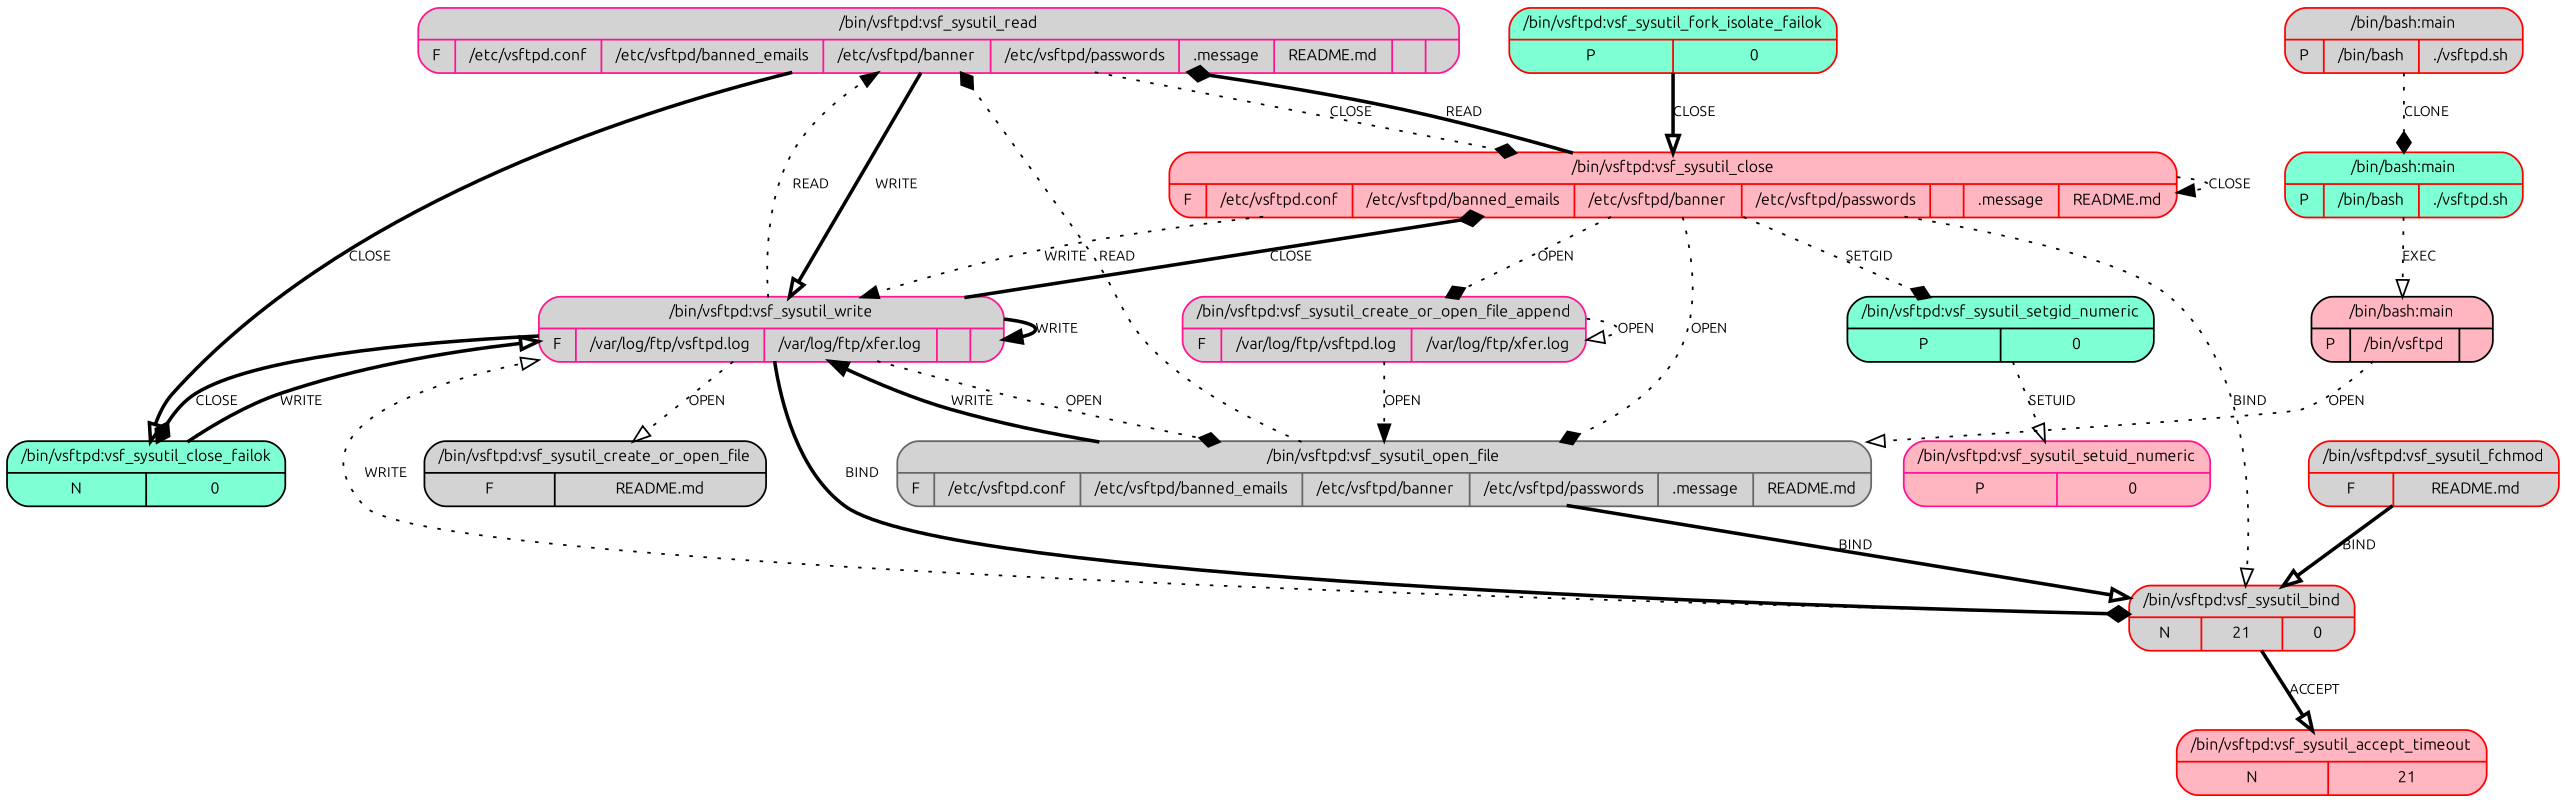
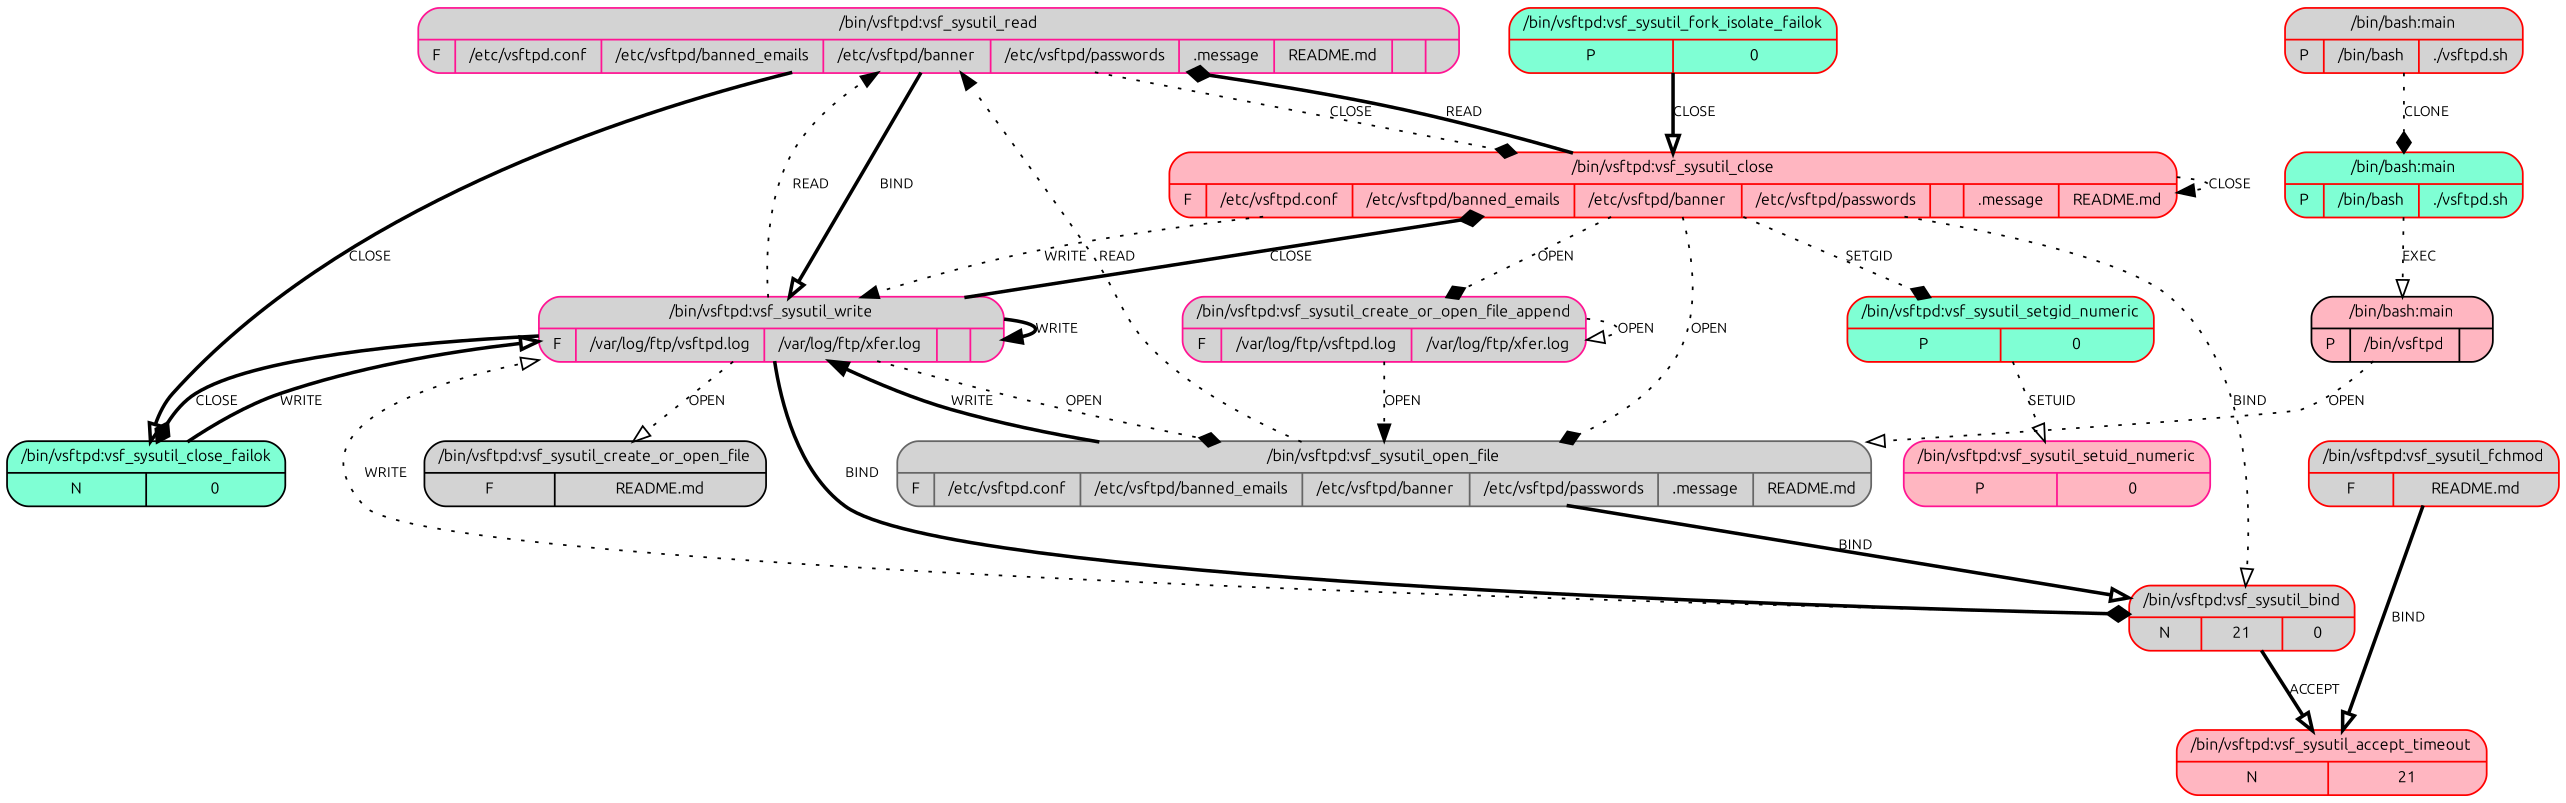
  digraph {
    fontname=Ubuntu
    node [color=red fillcolor=lightgrey fontname=Ubuntu fontsize=9 shape=Mrecord style=filled]
    edge [arrowhead=onormal fontname=Ubuntu fontsize=8 style=dotted]
    n1 [color=deeppink label="{{/bin/vsftpd:vsf_sysutil_read}|{F|{/etc/vsftpd.conf}|{/etc/vsftpd/banned_emails}|{/etc/vsftpd/banner}|{/etc/vsftpd/passwords}|{.message}|{README.md}|{}|{}}}"]
    n2 [fillcolor=lightpink label="{{/bin/vsftpd:vsf_sysutil_close}|{F|{/etc/vsftpd.conf}|{/etc/vsftpd/banned_emails}|{/etc/vsftpd/banner}|{/etc/vsftpd/passwords}|{}|{.message}|{README.md}}}"]
    n3 [color=black fillcolor=aquamarine label="{{/bin/vsftpd:vsf_sysutil_close_failok}|{N|{0}}}"]
    n4 [color=deeppink label="{{/bin/vsftpd:vsf_sysutil_write}|{F|{/var/log/ftp/vsftpd.log}|{/var/log/ftp/xfer.log}|{}|{}}}"]
    n5 [color=deeppink label="{{/bin/vsftpd:vsf_sysutil_create_or_open_file_append}|{F|{/var/log/ftp/vsftpd.log}|{/var/log/ftp/xfer.log}}}"]
    n6 [color=gray40 label="{{/bin/vsftpd:vsf_sysutil_open_file}|{F|{/etc/vsftpd.conf}|{/etc/vsftpd/banned_emails}|{/etc/vsftpd/banner}|{/etc/vsftpd/passwords}|{.message}|{README.md}}}"]
    n7 [label="{{/bin/vsftpd:vsf_sysutil_bind}|{N|{21}|{0}}}"]
-   n8 [color=black fillcolor=aquamarine label="{{/bin/vsftpd:vsf_sysutil_setgid_numeric}|{P|0}}"]
+   n8 [fillcolor=aquamarine label="{{/bin/vsftpd:vsf_sysutil_setgid_numeric}|{P|0}}"]
    n9 [color=black label="{{/bin/vsftpd:vsf_sysutil_create_or_open_file}|{F|{README.md}}}"]
    n10 [label="{{/bin/vsftpd:vsf_sysutil_fchmod}|{F|{README.md}}}"]
    n11 [fillcolor=lightpink label="{{/bin/vsftpd:vsf_sysutil_accept_timeout}|{N|{21}}}"]
    n12 [color=deeppink fillcolor=lightpink label="{{/bin/vsftpd:vsf_sysutil_setuid_numeric}|{P|0}}"]
    n13 [fillcolor=aquamarine label="{{/bin/vsftpd:vsf_sysutil_fork_isolate_failok}|{P|0}}"]
    n14 [label="{{/bin/bash:main}|{P|/bin/bash|./vsftpd.sh}}"]
    n15 [fillcolor=aquamarine label="{{/bin/bash:main}|{P|/bin/bash|./vsftpd.sh}}"]
    n16 [color=black fillcolor=lightpink label="{{/bin/bash:main}|{P|/bin/vsftpd|}}"]
    n1 -> n2 [arrowhead=diamond label=CLOSE]
    n1 -> n3 [label=CLOSE style=bold]
-   n1 -> n4 [label=WRITE style=bold]
+   n1 -> n4 [label=BIND style=bold]
    n2 -> n1 [arrowhead=diamond label=READ style=bold]
    n2 -> n2 [arrowhead=normal label=CLOSE]
    n2 -> n4 [arrowhead=normal label=WRITE]
    n2 -> n5 [arrowhead=diamond label=OPEN]
    n2 -> n6 [arrowhead=diamond label=OPEN]
    n2 -> n7 [label=BIND]
    n2 -> n8 [arrowhead=diamond label=SETGID]
    n3 -> n4 [label=WRITE style=bold]
    n4 -> n1 [arrowhead=normal label=READ]
    n4 -> n2 [arrowhead=diamond label=CLOSE style=bold]
    n4 -> n3 [arrowhead=diamond label=CLOSE style=bold]
    n4 -> n4 [arrowhead=normal label=WRITE style=bold]
    n4 -> n6 [arrowhead=diamond label=OPEN]
    n4 -> n7 [arrowhead=diamond label=BIND style=bold]
    n4 -> n9 [label=OPEN]
    n5 -> n5 [label=OPEN]
    n5 -> n6 [arrowhead=normal label=OPEN]
-   n6 -> n1 [arrowhead=diamond label=READ]
+   n6 -> n1 [arrowhead=normal label=READ]
    n6 -> n4 [arrowhead=normal label=WRITE style=bold]
    n6 -> n7 [label=BIND style=bold]
    n7 -> n4 [label=WRITE]
    n7 -> n11 [label=ACCEPT style=bold]
    n8 -> n12 [label=SETUID]
-   n10 -> n7 [label=BIND style=bold]
+   n10 -> n11 [label=BIND style=bold]
    n13 -> n2 [label=CLOSE style=bold]
    n14 -> n15 [arrowhead=diamond label=CLONE]
    n15 -> n16 [label=EXEC]
    n16 -> n6 [label=OPEN]
  }
